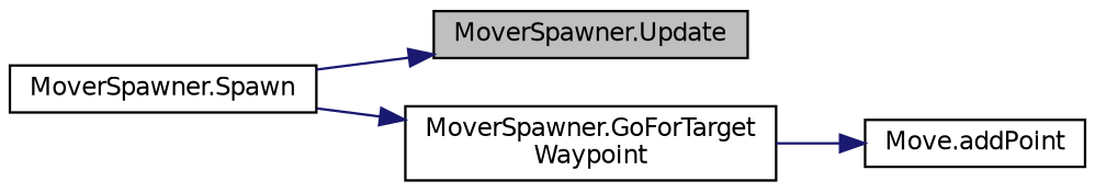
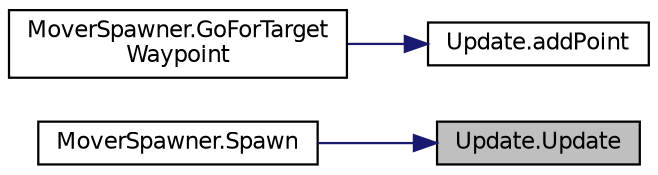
  digraph {
    rankdir=LR
    node [color=black fillcolor=white fontname=Helvetica fontsize=10 shape=record style=filled]
    edge [color=midnightblue fontname=Helvetica fontsize=10 labelfontname=Helvetica labelfontsize=10 style=solid]
-   n1 [fillcolor=grey75 fontcolor=black height=0.2 label="MoverSpawner.Update" width=0.4]
+   n1 [fillcolor=grey75 fontcolor=black height=0.2 label="Update.Update" width=0.4]
    n2 [height=0.2 label="MoverSpawner.Spawn" width=0.4]
    n3 [height=0.2 label="MoverSpawner.GoForTarget\lWaypoint" width=0.4]
-   n4 [height=0.2 label="Move.addPoint" width=0.4]
+   n4 [height=0.2 label="Update.addPoint" width=0.4]
    n2 -> n1
-   n2 -> n3
    n3 -> n4
  }
